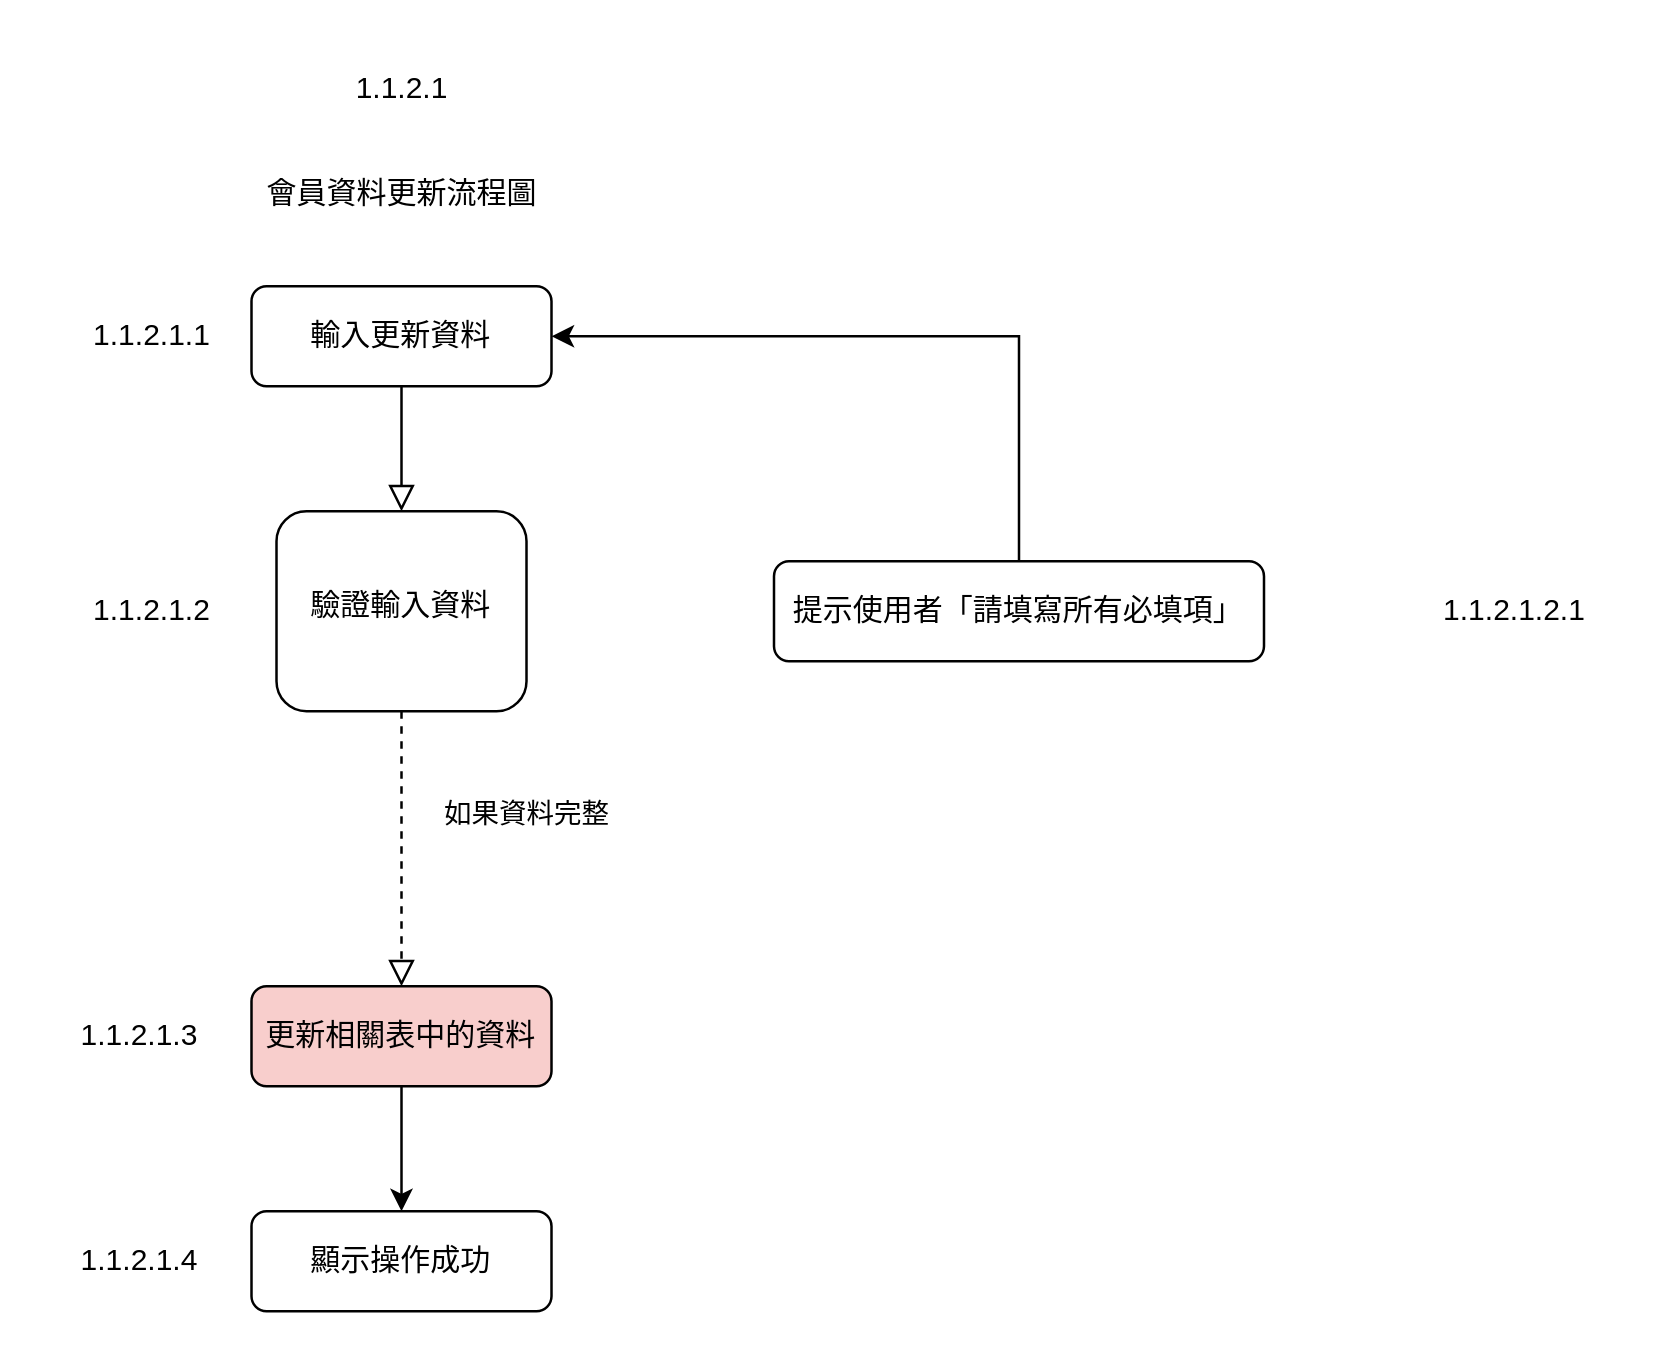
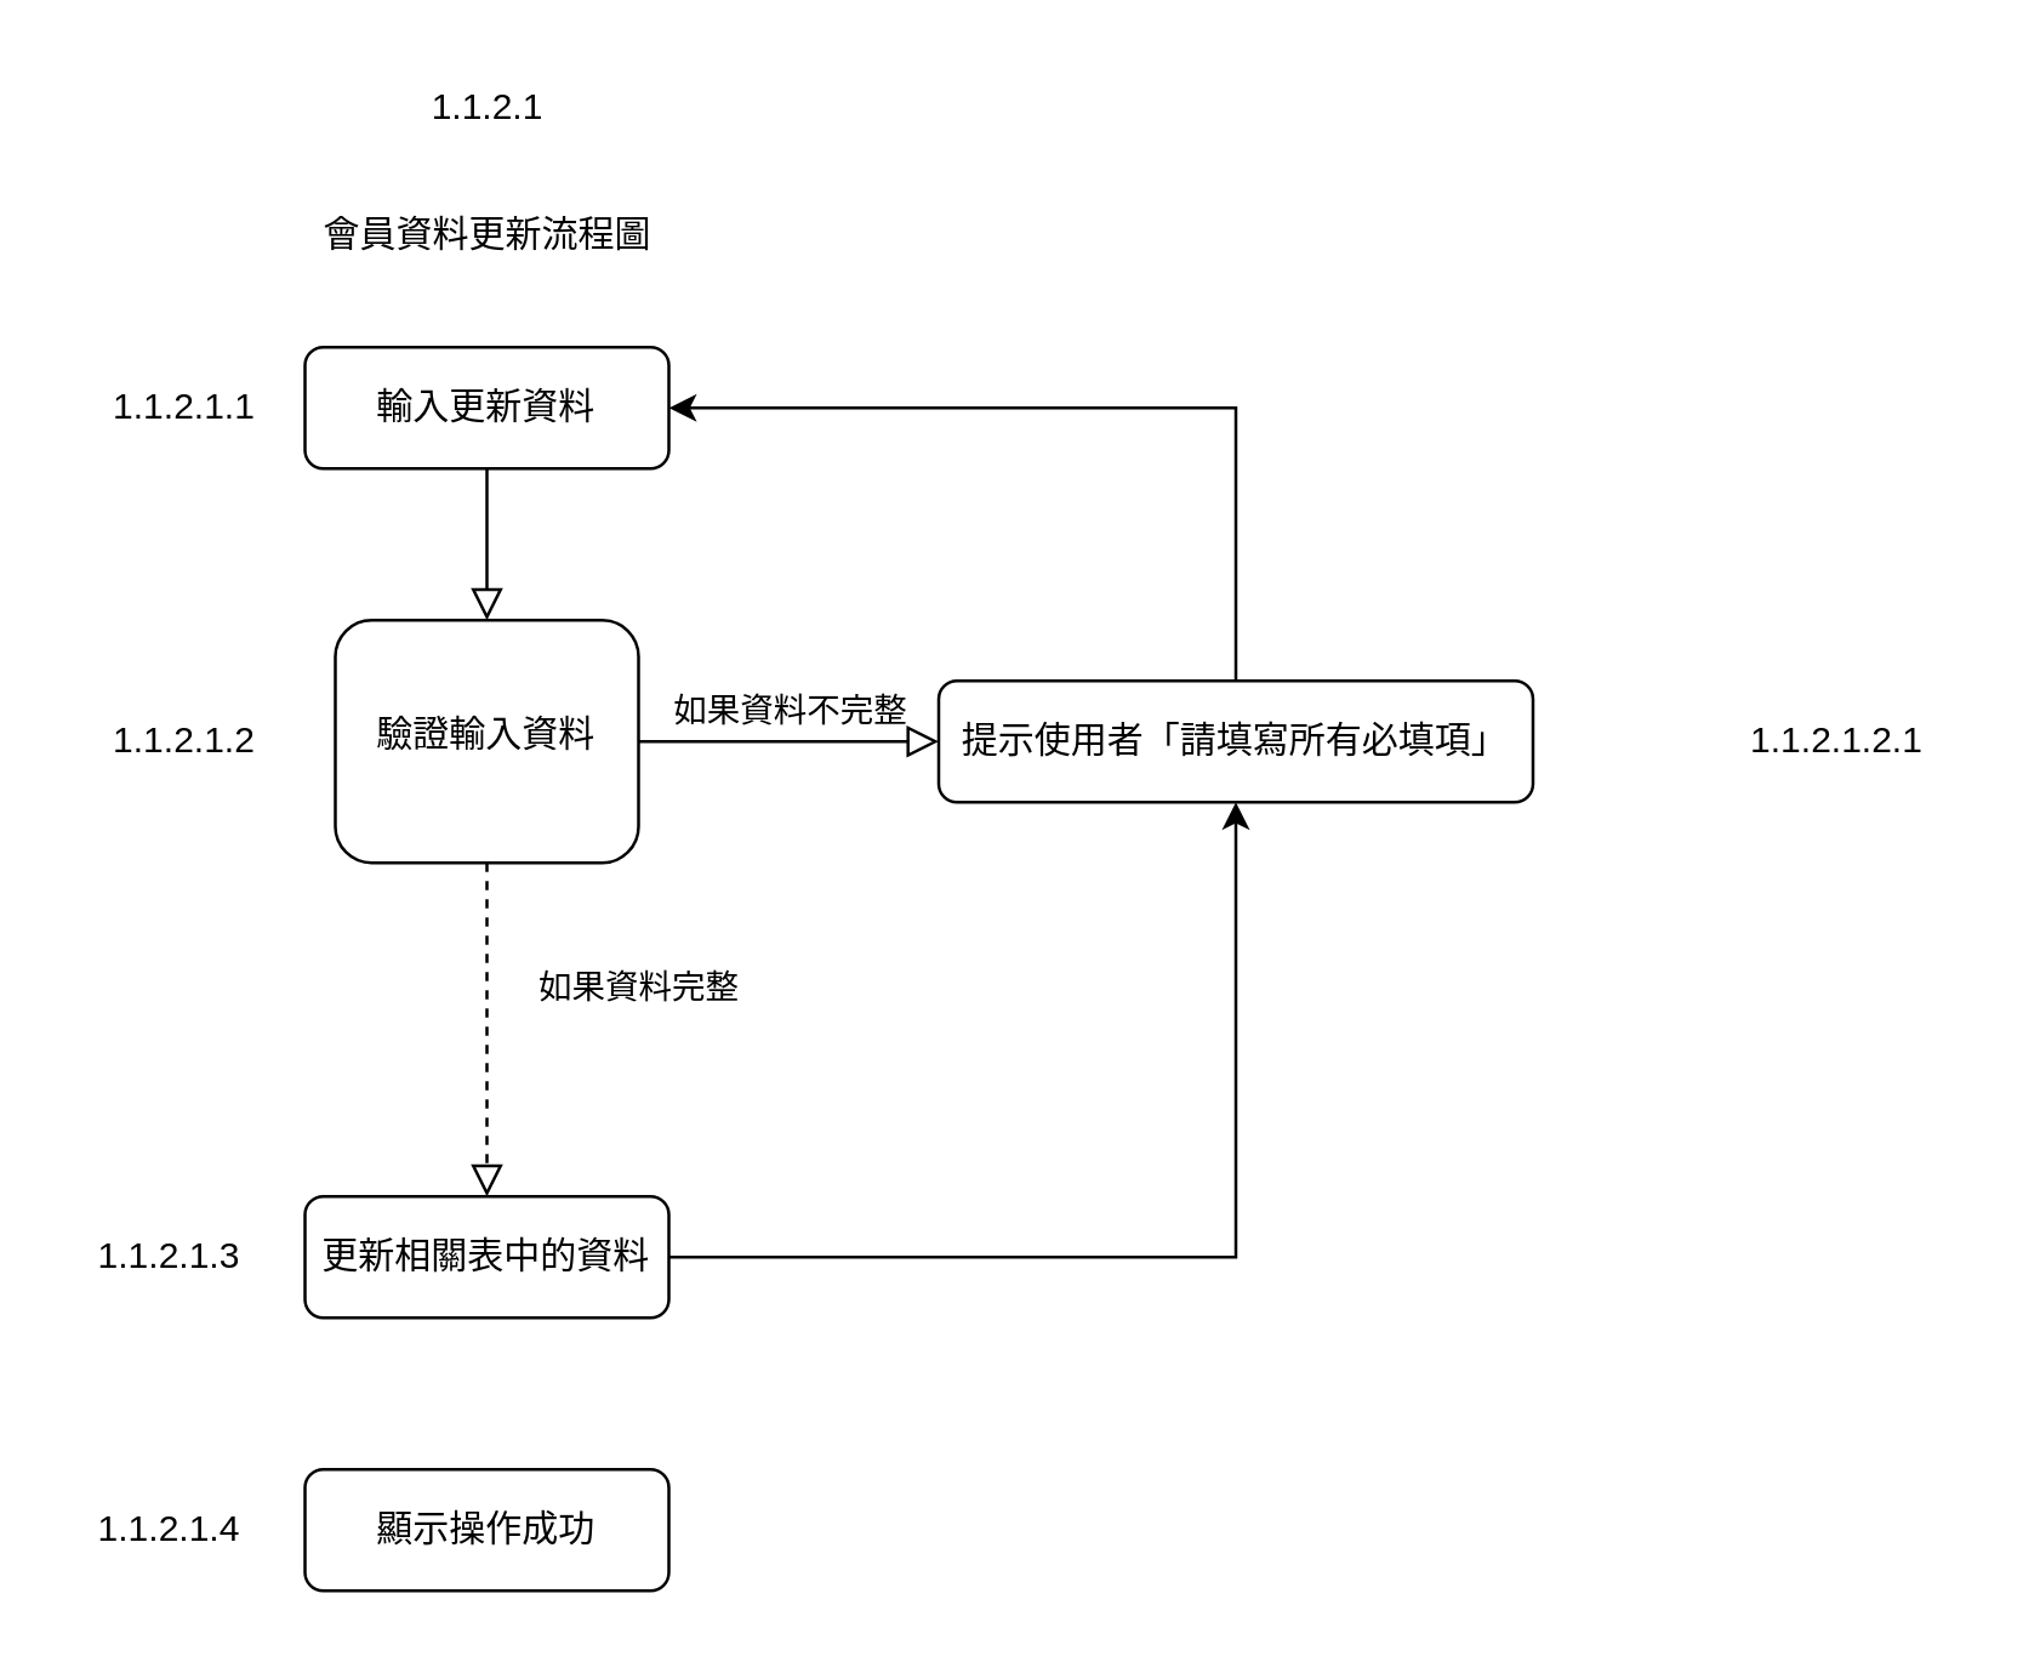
  <mxCell id="0" />
  <mxCell id="1" parent="0" />
  <mxCell id="2" value="" style="rounded=0;html=1;jettySize=auto;orthogonalLoop=1;fontSize=11;endArrow=block;endFill=0;endSize=8;strokeWidth=1;shadow=0;labelBackgroundColor=none;edgeStyle=orthogonalEdgeStyle;" parent="1" source="3" target="6" edge="1"><mxGeometry relative="1" as="geometry" /></mxCell>
  <mxCell id="3" value="輸入更新資料" style="rounded=1;whiteSpace=wrap;html=1;fontSize=12;glass=0;strokeWidth=1;shadow=0;" parent="1" vertex="1"><mxGeometry x="100" y="114" width="120" height="40" as="geometry" /></mxCell>
  <mxCell id="4" value="如果資料&lt;span style=&quot;background-color: initial;&quot;&gt;完整&lt;/span&gt;" style="rounded=0;html=1;jettySize=auto;orthogonalLoop=1;fontSize=11;endArrow=block;endFill=0;endSize=8;strokeWidth=1;shadow=0;labelBackgroundColor=none;edgeStyle=orthogonalEdgeStyle;entryX=0.5;entryY=0;entryDx=0;entryDy=0;dashed=1;" parent="1" source="6" target="10" edge="1"><mxGeometry x="-0.255" y="50" relative="1" as="geometry"><mxPoint as="offset" /><mxPoint x="160" y="364" as="targetPoint" /></mxGeometry></mxCell>
+ <mxCell id="5" value="如果資料不完整" style="edgeStyle=orthogonalEdgeStyle;rounded=0;html=1;jettySize=auto;orthogonalLoop=1;fontSize=11;endArrow=block;endFill=0;endSize=8;strokeWidth=1;shadow=0;labelBackgroundColor=none;" parent="1" source="6" target="8" edge="1"><mxGeometry y="10" relative="1" as="geometry"><mxPoint as="offset" /></mxGeometry></mxCell>
  <mxCell id="6" value="驗證輸入資料" style="whiteSpace=wrap;html=1;shadow=0;fontFamily=Helvetica;fontSize=12;align=center;strokeWidth=1;spacing=6;spacingTop=-4;rounded=1;" parent="1" vertex="1"><mxGeometry x="110" y="204" width="100" height="80" as="geometry" /></mxCell>
  <mxCell id="7" style="edgeStyle=orthogonalEdgeStyle;rounded=0;orthogonalLoop=1;jettySize=auto;html=1;exitX=0.5;exitY=0;exitDx=0;exitDy=0;entryX=1;entryY=0.5;entryDx=0;entryDy=0;" parent="1" source="8" target="3" edge="1"><mxGeometry relative="1" as="geometry" /></mxCell>
  <mxCell id="8" value="提示使用者「請填寫所有必填項」" style="rounded=1;whiteSpace=wrap;html=1;fontSize=12;glass=0;strokeWidth=1;shadow=0;" parent="1" vertex="1"><mxGeometry x="309" y="224" width="196" height="40" as="geometry" /></mxCell>
- <mxCell id="9" value="" style="edgeStyle=orthogonalEdgeStyle;rounded=0;orthogonalLoop=1;jettySize=auto;html=1;" parent="1" source="10" target="12" edge="1"><mxGeometry relative="1" as="geometry" /></mxCell>
- <mxCell id="10" value="更新相關表中的資料" style="rounded=1;whiteSpace=wrap;html=1;fontSize=12;glass=0;strokeWidth=1;shadow=0;fillColor=#f8cecc;" parent="1" vertex="1"><mxGeometry x="100" y="394" width="120" height="40" as="geometry" /></mxCell>
+ <mxCell id="9" value="" style="edgeStyle=orthogonalEdgeStyle;rounded=0;orthogonalLoop=1;jettySize=auto;html=1;" parent="1" source="10" target="8" edge="1"><mxGeometry relative="1" as="geometry" /></mxCell>
+ <mxCell id="10" value="更新相關表中的資料" style="rounded=1;whiteSpace=wrap;html=1;fontSize=12;glass=0;strokeWidth=1;shadow=0;" parent="1" vertex="1"><mxGeometry x="100" y="394" width="120" height="40" as="geometry" /></mxCell>
  <mxCell id="11" value="會員資料更新流程圖" style="text;html=1;align=center;verticalAlign=middle;resizable=0;points=[];autosize=1;strokeColor=none;fillColor=none;" parent="1" vertex="1"><mxGeometry x="95" y="62" width="130" height="30" as="geometry" /></mxCell>
  <mxCell id="12" value="顯示操作成功" style="rounded=1;whiteSpace=wrap;html=1;fontSize=12;glass=0;strokeWidth=1;shadow=0;" parent="1" vertex="1"><mxGeometry x="100" y="484" width="120" height="40" as="geometry" /></mxCell>
  <mxCell id="13" value="1.1.2.1" style="text;html=1;align=center;verticalAlign=middle;resizable=0;points=[];autosize=1;strokeColor=none;fillColor=none;" vertex="1" parent="1"><mxGeometry x="130" y="20" width="60" height="30" as="geometry" /></mxCell>
  <mxCell id="14" value="1.1.2.1.1" style="text;html=1;align=center;verticalAlign=middle;resizable=0;points=[];autosize=1;strokeColor=none;fillColor=none;" vertex="1" parent="1"><mxGeometry x="25" y="119" width="70" height="30" as="geometry" /></mxCell>
  <mxCell id="15" value="1.1.2.1.2" style="text;html=1;align=center;verticalAlign=middle;resizable=0;points=[];autosize=1;strokeColor=none;fillColor=none;" vertex="1" parent="1"><mxGeometry x="25" y="229" width="70" height="30" as="geometry" /></mxCell>
  <mxCell id="16" value="1.1.2.1.2.1" style="text;html=1;align=center;verticalAlign=middle;resizable=0;points=[];autosize=1;strokeColor=none;fillColor=none;" vertex="1" parent="1"><mxGeometry x="565" y="229" width="80" height="30" as="geometry" /></mxCell>
  <mxCell id="17" value="1.1.2.1.3" style="text;html=1;align=center;verticalAlign=middle;resizable=0;points=[];autosize=1;strokeColor=none;fillColor=none;" vertex="1" parent="1"><mxGeometry x="20" y="399" width="70" height="30" as="geometry" /></mxCell>
  <mxCell id="18" value="1.1.2.1.4" style="text;html=1;align=center;verticalAlign=middle;resizable=0;points=[];autosize=1;strokeColor=none;fillColor=none;" vertex="1" parent="1"><mxGeometry x="20" y="489" width="70" height="30" as="geometry" /></mxCell>
